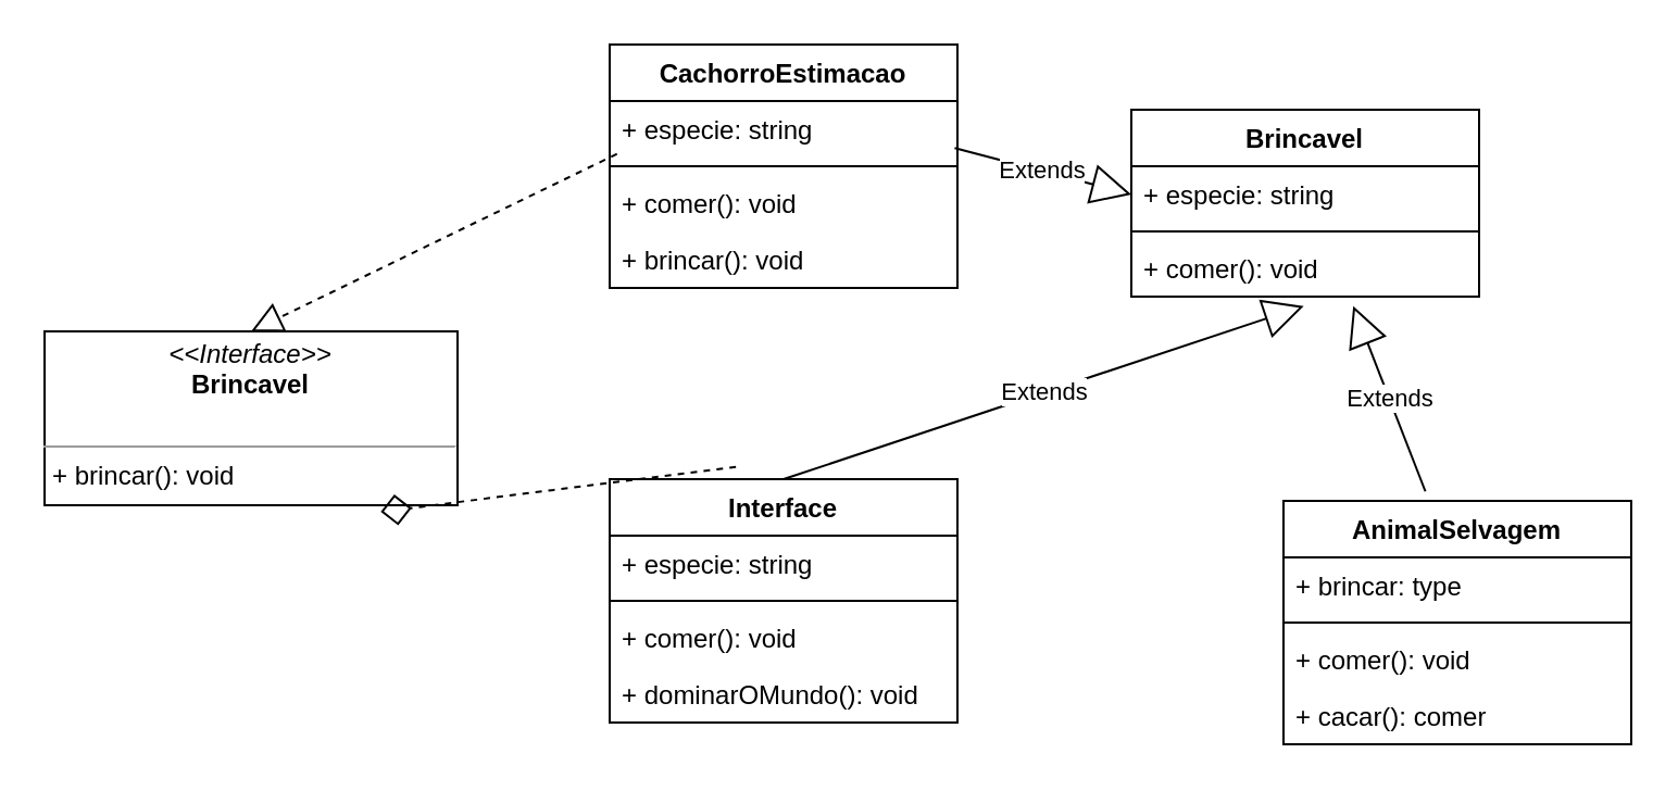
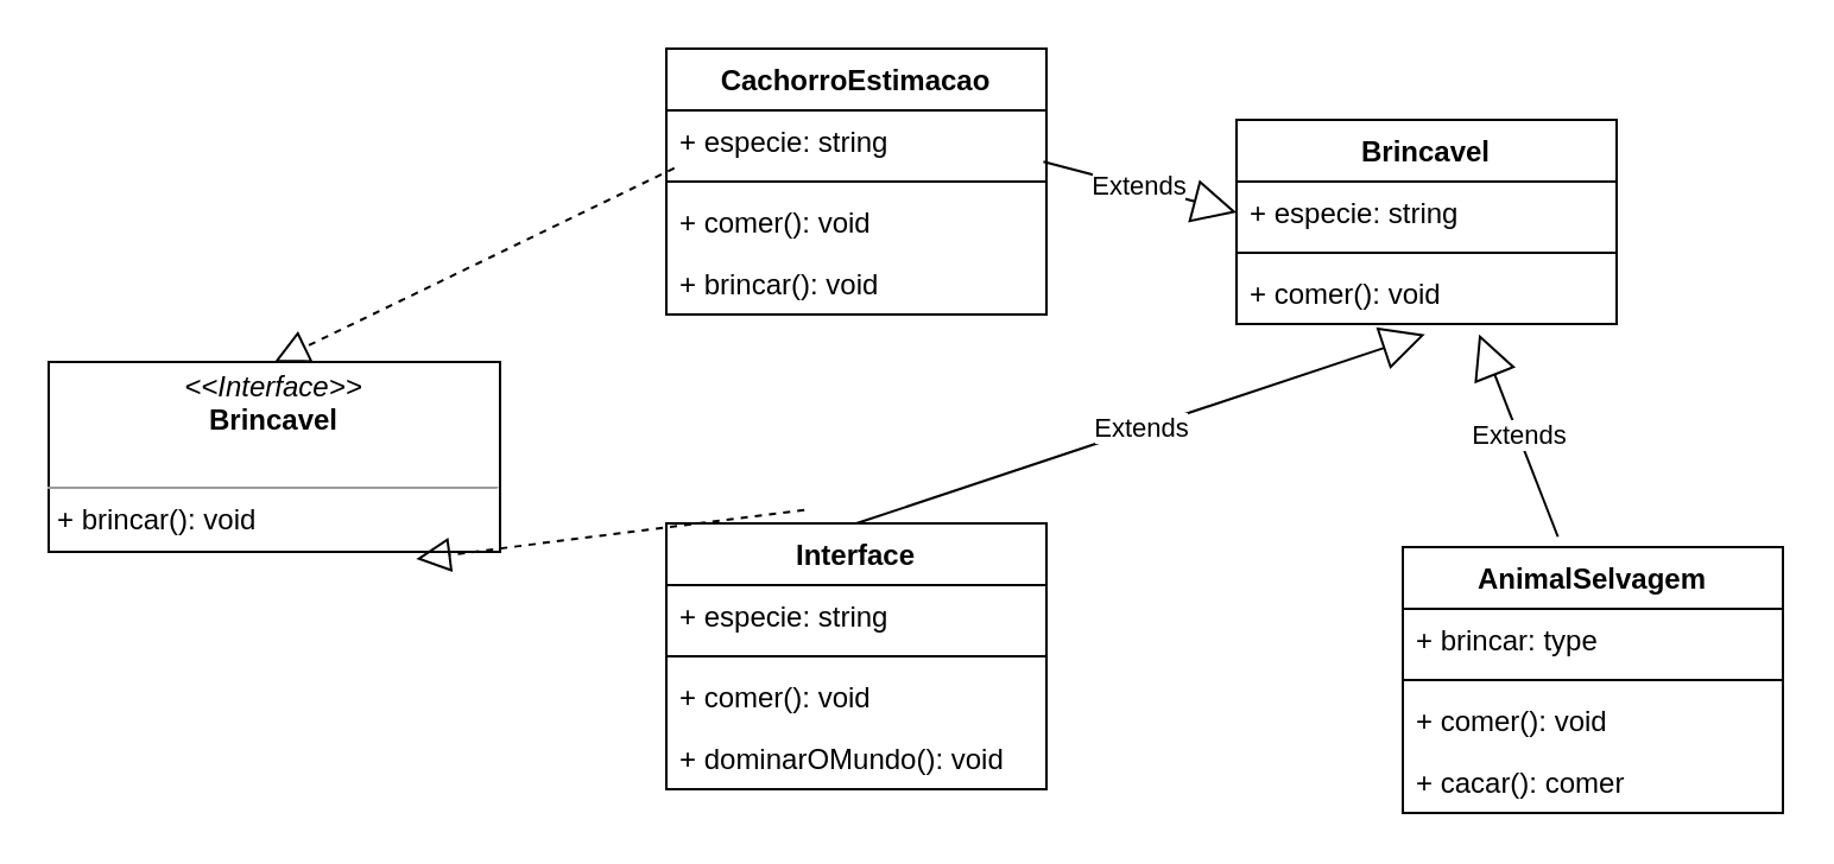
  <mxCell id="0" />
  <mxCell id="1" parent="0" />
  <mxCell id="2" value="Brincavel" style="swimlane;fontStyle=1;align=center;verticalAlign=top;childLayout=stackLayout;horizontal=1;startSize=26;horizontalStack=0;resizeParent=1;resizeParentMax=0;resizeLast=0;collapsible=1;marginBottom=0;whiteSpace=wrap;html=1;" vertex="1" parent="1"><mxGeometry x="520" y="50" width="160" height="86" as="geometry" /></mxCell>
  <mxCell id="3" value="+ especie: string" style="text;strokeColor=none;fillColor=none;align=left;verticalAlign=top;spacingLeft=4;spacingRight=4;overflow=hidden;rotatable=0;points=[[0,0.5],[1,0.5]];portConstraint=eastwest;whiteSpace=wrap;html=1;" vertex="1" parent="2"><mxGeometry y="26" width="160" height="26" as="geometry" /></mxCell>
  <mxCell id="4" value="" style="line;strokeWidth=1;fillColor=none;align=left;verticalAlign=middle;spacingTop=-1;spacingLeft=3;spacingRight=3;rotatable=0;labelPosition=right;points=[];portConstraint=eastwest;strokeColor=inherit;" vertex="1" parent="2"><mxGeometry y="52" width="160" height="8" as="geometry" /></mxCell>
  <mxCell id="5" value="+ comer(): void" style="text;strokeColor=none;fillColor=none;align=left;verticalAlign=top;spacingLeft=4;spacingRight=4;overflow=hidden;rotatable=0;points=[[0,0.5],[1,0.5]];portConstraint=eastwest;whiteSpace=wrap;html=1;" vertex="1" parent="2"><mxGeometry y="60" width="160" height="26" as="geometry" /></mxCell>
  <mxCell id="6" value="CachorroEstimacao" style="swimlane;fontStyle=1;align=center;verticalAlign=top;childLayout=stackLayout;horizontal=1;startSize=26;horizontalStack=0;resizeParent=1;resizeParentMax=0;resizeLast=0;collapsible=1;marginBottom=0;whiteSpace=wrap;html=1;" vertex="1" parent="1"><mxGeometry x="280" y="20" width="160" height="112" as="geometry" /></mxCell>
  <mxCell id="7" value="+ especie: string" style="text;strokeColor=none;fillColor=none;align=left;verticalAlign=top;spacingLeft=4;spacingRight=4;overflow=hidden;rotatable=0;points=[[0,0.5],[1,0.5]];portConstraint=eastwest;whiteSpace=wrap;html=1;" vertex="1" parent="6"><mxGeometry y="26" width="160" height="26" as="geometry" /></mxCell>
  <mxCell id="8" value="" style="line;strokeWidth=1;fillColor=none;align=left;verticalAlign=middle;spacingTop=-1;spacingLeft=3;spacingRight=3;rotatable=0;labelPosition=right;points=[];portConstraint=eastwest;strokeColor=inherit;" vertex="1" parent="6"><mxGeometry y="52" width="160" height="8" as="geometry" /></mxCell>
  <mxCell id="9" value="+ comer(): void" style="text;strokeColor=none;fillColor=none;align=left;verticalAlign=top;spacingLeft=4;spacingRight=4;overflow=hidden;rotatable=0;points=[[0,0.5],[1,0.5]];portConstraint=eastwest;whiteSpace=wrap;html=1;" vertex="1" parent="6"><mxGeometry y="60" width="160" height="26" as="geometry" /></mxCell>
  <mxCell id="10" value="+ brincar(): void" style="text;strokeColor=none;fillColor=none;align=left;verticalAlign=top;spacingLeft=4;spacingRight=4;overflow=hidden;rotatable=0;points=[[0,0.5],[1,0.5]];portConstraint=eastwest;whiteSpace=wrap;html=1;" vertex="1" parent="6"><mxGeometry y="86" width="160" height="26" as="geometry" /></mxCell>
  <mxCell id="11" value="Interface" style="swimlane;fontStyle=1;align=center;verticalAlign=top;childLayout=stackLayout;horizontal=1;startSize=26;horizontalStack=0;resizeParent=1;resizeParentMax=0;resizeLast=0;collapsible=1;marginBottom=0;whiteSpace=wrap;html=1;" vertex="1" parent="1"><mxGeometry x="280" y="220" width="160" height="112" as="geometry" /></mxCell>
  <mxCell id="12" value="+ especie: string" style="text;strokeColor=none;fillColor=none;align=left;verticalAlign=top;spacingLeft=4;spacingRight=4;overflow=hidden;rotatable=0;points=[[0,0.5],[1,0.5]];portConstraint=eastwest;whiteSpace=wrap;html=1;" vertex="1" parent="11"><mxGeometry y="26" width="160" height="26" as="geometry" /></mxCell>
  <mxCell id="13" value="" style="line;strokeWidth=1;fillColor=none;align=left;verticalAlign=middle;spacingTop=-1;spacingLeft=3;spacingRight=3;rotatable=0;labelPosition=right;points=[];portConstraint=eastwest;strokeColor=inherit;" vertex="1" parent="11"><mxGeometry y="52" width="160" height="8" as="geometry" /></mxCell>
  <mxCell id="14" value="+ comer(): void" style="text;strokeColor=none;fillColor=none;align=left;verticalAlign=top;spacingLeft=4;spacingRight=4;overflow=hidden;rotatable=0;points=[[0,0.5],[1,0.5]];portConstraint=eastwest;whiteSpace=wrap;html=1;" vertex="1" parent="11"><mxGeometry y="60" width="160" height="26" as="geometry" /></mxCell>
  <mxCell id="15" value="+ dominarOMundo(): void" style="text;strokeColor=none;fillColor=none;align=left;verticalAlign=top;spacingLeft=4;spacingRight=4;overflow=hidden;rotatable=0;points=[[0,0.5],[1,0.5]];portConstraint=eastwest;whiteSpace=wrap;html=1;" vertex="1" parent="11"><mxGeometry y="86" width="160" height="26" as="geometry" /></mxCell>
  <mxCell id="16" value="&lt;p style=&quot;margin:0px;margin-top:4px;text-align:center;&quot;&gt;&lt;i&gt;&amp;lt;&amp;lt;Interface&amp;gt;&amp;gt;&lt;/i&gt;&lt;br&gt;&lt;b&gt;Brincavel&lt;/b&gt;&lt;/p&gt;&lt;p style=&quot;margin:0px;margin-left:4px;&quot;&gt;&lt;br&gt;&lt;/p&gt;&lt;hr size=&quot;1&quot;&gt;&lt;p style=&quot;margin:0px;margin-left:4px;&quot;&gt;+ brincar(): void&lt;br&gt;&lt;br&gt;&lt;/p&gt;" style="verticalAlign=top;align=left;overflow=fill;fontSize=12;fontFamily=Helvetica;html=1;whiteSpace=wrap;" vertex="1" parent="1"><mxGeometry x="20" y="152" width="190" height="80" as="geometry" /></mxCell>
- <mxCell id="17" value="" style="endArrow=diamond;dashed=1;endFill=0;endSize=12;html=1;rounded=0;entryX=0.814;entryY=1.038;entryDx=0;entryDy=0;entryPerimeter=0;exitX=0.363;exitY=-0.05;exitDx=0;exitDy=0;exitPerimeter=0;" edge="1" parent="1" source="11" target="16"><mxGeometry width="160" relative="1" as="geometry"><mxPoint x="320" y="190" as="sourcePoint" /><mxPoint x="480" y="190" as="targetPoint" /></mxGeometry></mxCell>
+ <mxCell id="17" value="" style="endArrow=block;dashed=1;endFill=0;endSize=12;html=1;rounded=0;entryX=0.814;entryY=1.038;entryDx=0;entryDy=0;entryPerimeter=0;exitX=0.363;exitY=-0.05;exitDx=0;exitDy=0;exitPerimeter=0;" edge="1" parent="1" source="11" target="16"><mxGeometry width="160" relative="1" as="geometry"><mxPoint x="320" y="190" as="sourcePoint" /><mxPoint x="480" y="190" as="targetPoint" /></mxGeometry></mxCell>
  <mxCell id="18" value="" style="endArrow=block;dashed=1;endFill=0;endSize=12;html=1;rounded=0;entryX=0.5;entryY=0;entryDx=0;entryDy=0;exitX=0.021;exitY=0.936;exitDx=0;exitDy=0;exitPerimeter=0;" edge="1" parent="1" source="7" target="16"><mxGeometry width="160" relative="1" as="geometry"><mxPoint x="240" y="90" as="sourcePoint" /><mxPoint x="480" y="190" as="targetPoint" /></mxGeometry></mxCell>
  <mxCell id="19" value="Extends" style="endArrow=block;endSize=16;endFill=0;html=1;rounded=0;entryX=0.496;entryY=1.167;entryDx=0;entryDy=0;entryPerimeter=0;exitX=0.5;exitY=0;exitDx=0;exitDy=0;" edge="1" parent="1" source="11" target="5"><mxGeometry width="160" relative="1" as="geometry"><mxPoint x="320" y="190" as="sourcePoint" /><mxPoint x="480" y="190" as="targetPoint" /></mxGeometry></mxCell>
  <mxCell id="20" value="Extends" style="endArrow=block;endSize=16;endFill=0;html=1;rounded=0;entryX=0;entryY=0.5;entryDx=0;entryDy=0;exitX=0.992;exitY=0.833;exitDx=0;exitDy=0;exitPerimeter=0;" edge="1" parent="1" source="7" target="3"><mxGeometry width="160" relative="1" as="geometry"><mxPoint x="320" y="190" as="sourcePoint" /><mxPoint x="480" y="190" as="targetPoint" /></mxGeometry></mxCell>
  <mxCell id="21" value="AnimalSelvagem" style="swimlane;fontStyle=1;align=center;verticalAlign=top;childLayout=stackLayout;horizontal=1;startSize=26;horizontalStack=0;resizeParent=1;resizeParentMax=0;resizeLast=0;collapsible=1;marginBottom=0;whiteSpace=wrap;html=1;" vertex="1" parent="1"><mxGeometry x="590" y="230" width="160" height="112" as="geometry" /></mxCell>
  <mxCell id="22" value="+ brincar: type" style="text;strokeColor=none;fillColor=none;align=left;verticalAlign=top;spacingLeft=4;spacingRight=4;overflow=hidden;rotatable=0;points=[[0,0.5],[1,0.5]];portConstraint=eastwest;whiteSpace=wrap;html=1;" vertex="1" parent="21"><mxGeometry y="26" width="160" height="26" as="geometry" /></mxCell>
  <mxCell id="23" value="" style="line;strokeWidth=1;fillColor=none;align=left;verticalAlign=middle;spacingTop=-1;spacingLeft=3;spacingRight=3;rotatable=0;labelPosition=right;points=[];portConstraint=eastwest;strokeColor=inherit;" vertex="1" parent="21"><mxGeometry y="52" width="160" height="8" as="geometry" /></mxCell>
  <mxCell id="24" value="+ comer(): void" style="text;strokeColor=none;fillColor=none;align=left;verticalAlign=top;spacingLeft=4;spacingRight=4;overflow=hidden;rotatable=0;points=[[0,0.5],[1,0.5]];portConstraint=eastwest;whiteSpace=wrap;html=1;" vertex="1" parent="21"><mxGeometry y="60" width="160" height="26" as="geometry" /></mxCell>
  <mxCell id="25" value="+ cacar(): comer" style="text;strokeColor=none;fillColor=none;align=left;verticalAlign=top;spacingLeft=4;spacingRight=4;overflow=hidden;rotatable=0;points=[[0,0.5],[1,0.5]];portConstraint=eastwest;whiteSpace=wrap;html=1;" vertex="1" parent="21"><mxGeometry y="86" width="160" height="26" as="geometry" /></mxCell>
  <mxCell id="26" value="Extends" style="endArrow=block;endSize=16;endFill=0;html=1;rounded=0;entryX=0.638;entryY=1.167;entryDx=0;entryDy=0;entryPerimeter=0;exitX=0.408;exitY=-0.039;exitDx=0;exitDy=0;exitPerimeter=0;" edge="1" parent="1" source="21" target="5"><mxGeometry width="160" relative="1" as="geometry"><mxPoint x="320" y="190" as="sourcePoint" /><mxPoint x="480" y="190" as="targetPoint" /></mxGeometry></mxCell>
